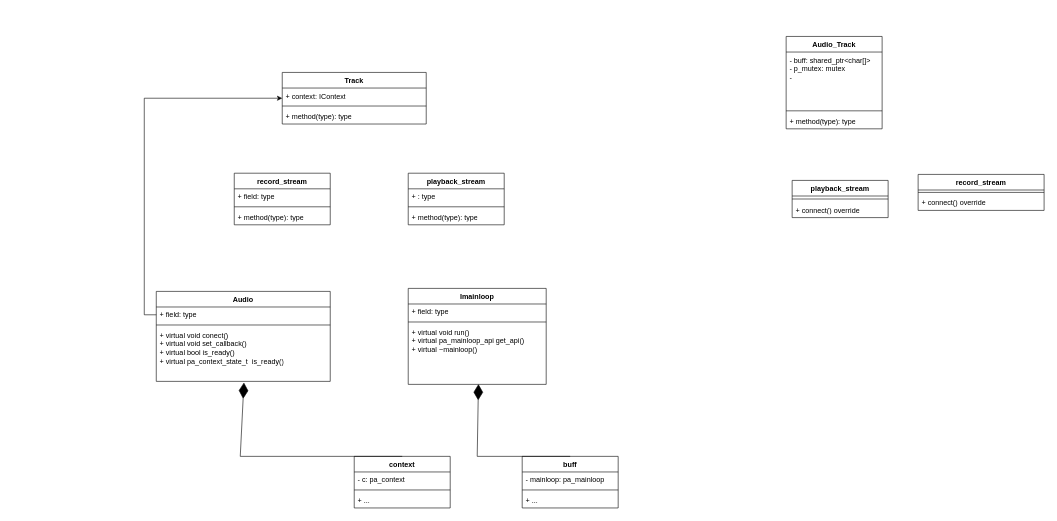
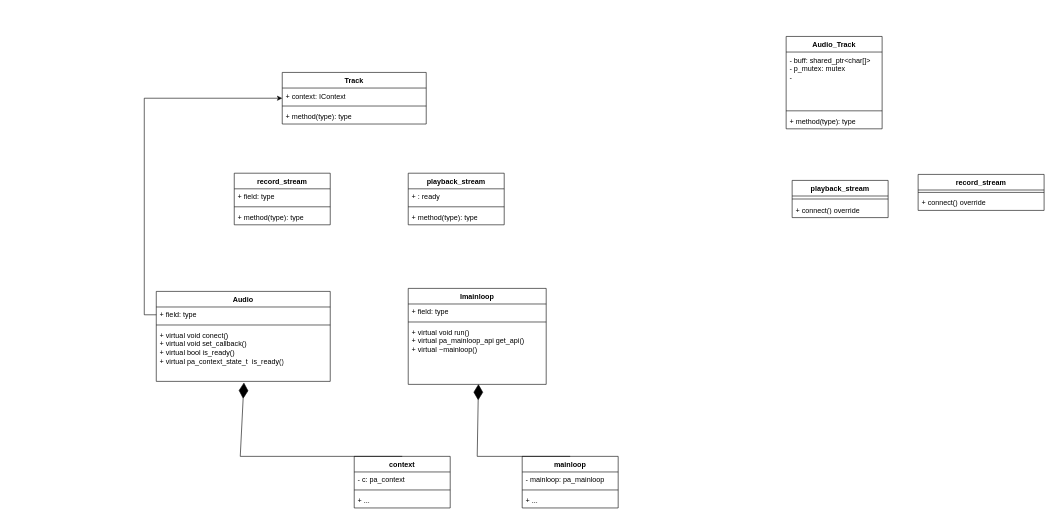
  <mxCell id="0" />
  <mxCell id="1" parent="0" />
  <mxCell id="2" value="Audio_Track" style="swimlane;fontStyle=1;align=center;verticalAlign=top;childLayout=stackLayout;horizontal=1;startSize=26;horizontalStack=0;resizeParent=1;resizeParentMax=0;resizeLast=0;collapsible=1;marginBottom=0;whiteSpace=wrap;html=1;" parent="1" vertex="1"><mxGeometry x="1310" y="60" width="160" height="154" as="geometry" /></mxCell>
  <mxCell id="3" value="&lt;div&gt;- buff: shared_ptr&amp;lt;char[]&amp;gt;&lt;/div&gt;&lt;div&gt;- p_mutex: mutex&lt;/div&gt;&lt;div&gt;- &lt;br&gt;&lt;/div&gt;&lt;div&gt;&lt;br&gt;&lt;/div&gt;" style="text;strokeColor=none;fillColor=none;align=left;verticalAlign=top;spacingLeft=4;spacingRight=4;overflow=hidden;rotatable=0;points=[[0,0.5],[1,0.5]];portConstraint=eastwest;whiteSpace=wrap;html=1;" parent="2" vertex="1"><mxGeometry y="26" width="160" height="94" as="geometry" /></mxCell>
  <mxCell id="4" value="" style="line;strokeWidth=1;fillColor=none;align=left;verticalAlign=middle;spacingTop=-1;spacingLeft=3;spacingRight=3;rotatable=0;labelPosition=right;points=[];portConstraint=eastwest;strokeColor=inherit;" parent="2" vertex="1"><mxGeometry y="120" width="160" height="8" as="geometry" /></mxCell>
  <mxCell id="5" value="+ method(type): type" style="text;strokeColor=none;fillColor=none;align=left;verticalAlign=top;spacingLeft=4;spacingRight=4;overflow=hidden;rotatable=0;points=[[0,0.5],[1,0.5]];portConstraint=eastwest;whiteSpace=wrap;html=1;" parent="2" vertex="1"><mxGeometry y="128" width="160" height="26" as="geometry" /></mxCell>
  <mxCell id="6" value="record_stream" style="swimlane;fontStyle=1;align=center;verticalAlign=top;childLayout=stackLayout;horizontal=1;startSize=26;horizontalStack=0;resizeParent=1;resizeParentMax=0;resizeLast=0;collapsible=1;marginBottom=0;whiteSpace=wrap;html=1;" parent="1" vertex="1"><mxGeometry x="1530" y="290" width="210" height="60" as="geometry" /></mxCell>
  <mxCell id="7" value="" style="line;strokeWidth=1;fillColor=none;align=left;verticalAlign=middle;spacingTop=-1;spacingLeft=3;spacingRight=3;rotatable=0;labelPosition=right;points=[];portConstraint=eastwest;strokeColor=inherit;" parent="6" vertex="1"><mxGeometry y="26" width="210" height="8" as="geometry" /></mxCell>
  <mxCell id="8" value="&lt;div&gt;+ connect() override&lt;/div&gt;&lt;div&gt;&lt;br/&gt;&lt;/div&gt;" style="text;strokeColor=none;fillColor=none;align=left;verticalAlign=top;spacingLeft=4;spacingRight=4;overflow=hidden;rotatable=0;points=[[0,0.5],[1,0.5]];portConstraint=eastwest;whiteSpace=wrap;html=1;" parent="6" vertex="1"><mxGeometry y="34" width="210" height="26" as="geometry" /></mxCell>
  <mxCell id="9" value="playback_stream" style="swimlane;fontStyle=1;align=center;verticalAlign=top;childLayout=stackLayout;horizontal=1;startSize=26;horizontalStack=0;resizeParent=1;resizeParentMax=0;resizeLast=0;collapsible=1;marginBottom=0;whiteSpace=wrap;html=1;" parent="1" vertex="1"><mxGeometry x="1320" y="300" width="160" height="62" as="geometry" /></mxCell>
  <mxCell id="10" value="" style="line;strokeWidth=1;fillColor=none;align=left;verticalAlign=middle;spacingTop=-1;spacingLeft=3;spacingRight=3;rotatable=0;labelPosition=right;points=[];portConstraint=eastwest;strokeColor=inherit;" parent="9" vertex="1"><mxGeometry y="26" width="160" height="10" as="geometry" /></mxCell>
  <mxCell id="11" value="+ connect() override" style="text;strokeColor=none;fillColor=none;align=left;verticalAlign=top;spacingLeft=4;spacingRight=4;overflow=hidden;rotatable=0;points=[[0,0.5],[1,0.5]];portConstraint=eastwest;whiteSpace=wrap;html=1;" parent="9" vertex="1"><mxGeometry y="36" width="160" height="26" as="geometry" /></mxCell>
  <mxCell id="12" value="Audio" style="swimlane;fontStyle=1;align=center;verticalAlign=top;childLayout=stackLayout;horizontal=1;startSize=26;horizontalStack=0;resizeParent=1;resizeParentMax=0;resizeLast=0;collapsible=1;marginBottom=0;whiteSpace=wrap;html=1;" parent="1" vertex="1"><mxGeometry x="260" y="485" width="290" height="150" as="geometry" /></mxCell>
  <mxCell id="13" value="+ field: type" style="text;strokeColor=none;fillColor=none;align=left;verticalAlign=top;spacingLeft=4;spacingRight=4;overflow=hidden;rotatable=0;points=[[0,0.5],[1,0.5]];portConstraint=eastwest;whiteSpace=wrap;html=1;" parent="12" vertex="1"><mxGeometry y="26" width="290" height="26" as="geometry" /></mxCell>
  <mxCell id="14" value="" style="line;strokeWidth=1;fillColor=none;align=left;verticalAlign=middle;spacingTop=-1;spacingLeft=3;spacingRight=3;rotatable=0;labelPosition=right;points=[];portConstraint=eastwest;strokeColor=inherit;" parent="12" vertex="1"><mxGeometry y="52" width="290" height="8" as="geometry" /></mxCell>
  <mxCell id="15" value="&lt;div&gt;+ virtual void conect()&lt;/div&gt;&lt;div&gt;+ virtual void set_callback()&lt;/div&gt;&lt;div&gt;+ virtual bool is_ready()&lt;/div&gt;&lt;div&gt;+ virtual pa_context_state_t&amp;nbsp; is_ready()&lt;br&gt;&lt;/div&gt;&lt;div&gt;&lt;br&gt;&lt;/div&gt;" style="text;strokeColor=none;fillColor=none;align=left;verticalAlign=top;spacingLeft=4;spacingRight=4;overflow=hidden;rotatable=0;points=[[0,0.5],[1,0.5]];portConstraint=eastwest;whiteSpace=wrap;html=1;" parent="12" vertex="1"><mxGeometry y="60" width="290" height="90" as="geometry" /></mxCell>
  <mxCell id="16" value="context" style="swimlane;fontStyle=1;align=center;verticalAlign=top;childLayout=stackLayout;horizontal=1;startSize=26;horizontalStack=0;resizeParent=1;resizeParentMax=0;resizeLast=0;collapsible=1;marginBottom=0;whiteSpace=wrap;html=1;" parent="1" vertex="1"><mxGeometry x="590" y="760" width="160" height="86" as="geometry" /></mxCell>
  <mxCell id="17" value="&lt;div&gt;- c: pa_context&lt;br&gt;&lt;/div&gt;" style="text;strokeColor=none;fillColor=none;align=left;verticalAlign=top;spacingLeft=4;spacingRight=4;overflow=hidden;rotatable=0;points=[[0,0.5],[1,0.5]];portConstraint=eastwest;whiteSpace=wrap;html=1;" parent="16" vertex="1"><mxGeometry y="26" width="160" height="26" as="geometry" /></mxCell>
  <mxCell id="18" value="" style="line;strokeWidth=1;fillColor=none;align=left;verticalAlign=middle;spacingTop=-1;spacingLeft=3;spacingRight=3;rotatable=0;labelPosition=right;points=[];portConstraint=eastwest;strokeColor=inherit;" parent="16" vertex="1"><mxGeometry y="52" width="160" height="8" as="geometry" /></mxCell>
  <mxCell id="19" value="+ ..." style="text;strokeColor=none;fillColor=none;align=left;verticalAlign=top;spacingLeft=4;spacingRight=4;overflow=hidden;rotatable=0;points=[[0,0.5],[1,0.5]];portConstraint=eastwest;whiteSpace=wrap;html=1;" parent="16" vertex="1"><mxGeometry y="60" width="160" height="26" as="geometry" /></mxCell>
  <mxCell id="20" value="" style="endArrow=diamondThin;endFill=1;endSize=24;html=1;rounded=0;exitX=0.5;exitY=0;exitDx=0;exitDy=0;entryX=0.504;entryY=1.022;entryDx=0;entryDy=0;entryPerimeter=0;" parent="1" source="16" target="15" edge="1"><mxGeometry width="160" relative="1" as="geometry"><mxPoint x="55" y="430" as="sourcePoint" /><mxPoint x="215" y="430" as="targetPoint" /><Array as="points"><mxPoint x="400" y="760" /></Array></mxGeometry></mxCell>
  <mxCell id="21" value="&lt;div&gt;Imainloop&lt;/div&gt;" style="swimlane;fontStyle=1;align=center;verticalAlign=top;childLayout=stackLayout;horizontal=1;startSize=26;horizontalStack=0;resizeParent=1;resizeParentMax=0;resizeLast=0;collapsible=1;marginBottom=0;whiteSpace=wrap;html=1;" parent="1" vertex="1"><mxGeometry x="680" y="480" width="230" height="160" as="geometry" /></mxCell>
  <mxCell id="22" value="+ field: type" style="text;strokeColor=none;fillColor=none;align=left;verticalAlign=top;spacingLeft=4;spacingRight=4;overflow=hidden;rotatable=0;points=[[0,0.5],[1,0.5]];portConstraint=eastwest;whiteSpace=wrap;html=1;" parent="21" vertex="1"><mxGeometry y="26" width="230" height="26" as="geometry" /></mxCell>
  <mxCell id="23" value="" style="line;strokeWidth=1;fillColor=none;align=left;verticalAlign=middle;spacingTop=-1;spacingLeft=3;spacingRight=3;rotatable=0;labelPosition=right;points=[];portConstraint=eastwest;strokeColor=inherit;" parent="21" vertex="1"><mxGeometry y="52" width="230" height="8" as="geometry" /></mxCell>
  <mxCell id="24" value="&lt;div&gt;+ virtual void run()&lt;/div&gt;&lt;div&gt;+ virtual pa_mainloop_api get_api()&lt;br&gt;&lt;/div&gt;&lt;div&gt;+ virtual ~mainloop()&lt;br&gt;&lt;/div&gt;" style="text;strokeColor=none;fillColor=none;align=left;verticalAlign=top;spacingLeft=4;spacingRight=4;overflow=hidden;rotatable=0;points=[[0,0.5],[1,0.5]];portConstraint=eastwest;whiteSpace=wrap;html=1;" parent="21" vertex="1"><mxGeometry y="60" width="230" height="100" as="geometry" /></mxCell>
- <mxCell id="25" value="buff" style="swimlane;fontStyle=1;align=center;verticalAlign=top;childLayout=stackLayout;horizontal=1;startSize=26;horizontalStack=0;resizeParent=1;resizeParentMax=0;resizeLast=0;collapsible=1;marginBottom=0;whiteSpace=wrap;html=1;" parent="1" vertex="1"><mxGeometry x="870" y="760" width="160" height="86" as="geometry" /></mxCell>
+ <mxCell id="25" value="mainloop" style="swimlane;fontStyle=1;align=center;verticalAlign=top;childLayout=stackLayout;horizontal=1;startSize=26;horizontalStack=0;resizeParent=1;resizeParentMax=0;resizeLast=0;collapsible=1;marginBottom=0;whiteSpace=wrap;html=1;" parent="1" vertex="1"><mxGeometry x="870" y="760" width="160" height="86" as="geometry" /></mxCell>
  <mxCell id="26" value="- mainloop: pa_mainloop" style="text;strokeColor=none;fillColor=none;align=left;verticalAlign=top;spacingLeft=4;spacingRight=4;overflow=hidden;rotatable=0;points=[[0,0.5],[1,0.5]];portConstraint=eastwest;whiteSpace=wrap;html=1;" parent="25" vertex="1"><mxGeometry y="26" width="160" height="26" as="geometry" /></mxCell>
  <mxCell id="27" value="" style="line;strokeWidth=1;fillColor=none;align=left;verticalAlign=middle;spacingTop=-1;spacingLeft=3;spacingRight=3;rotatable=0;labelPosition=right;points=[];portConstraint=eastwest;strokeColor=inherit;" parent="25" vertex="1"><mxGeometry y="52" width="160" height="8" as="geometry" /></mxCell>
  <mxCell id="28" value="+ ..." style="text;strokeColor=none;fillColor=none;align=left;verticalAlign=top;spacingLeft=4;spacingRight=4;overflow=hidden;rotatable=0;points=[[0,0.5],[1,0.5]];portConstraint=eastwest;whiteSpace=wrap;html=1;" parent="25" vertex="1"><mxGeometry y="60" width="160" height="26" as="geometry" /></mxCell>
  <mxCell id="29" value="" style="endArrow=diamondThin;endFill=1;endSize=24;html=1;rounded=0;exitX=0.5;exitY=0;exitDx=0;exitDy=0;entryX=0.509;entryY=0.996;entryDx=0;entryDy=0;entryPerimeter=0;" parent="1" source="25" target="24" edge="1"><mxGeometry width="160" relative="1" as="geometry"><mxPoint x="40" y="280" as="sourcePoint" /><mxPoint x="200" y="280" as="targetPoint" /><Array as="points"><mxPoint x="795" y="760" /></Array></mxGeometry></mxCell>
  <mxCell id="30" value="&amp;nbsp;" style="text;whiteSpace=wrap;html=1;" parent="1" vertex="1"><mxGeometry x="20" y="20" width="40" height="40" as="geometry" /></mxCell>
  <mxCell id="31" value="Track" style="swimlane;fontStyle=1;align=center;verticalAlign=top;childLayout=stackLayout;horizontal=1;startSize=26;horizontalStack=0;resizeParent=1;resizeParentMax=0;resizeLast=0;collapsible=1;marginBottom=0;whiteSpace=wrap;html=1;" vertex="1" parent="1"><mxGeometry x="470" y="120" width="240" height="86" as="geometry" /></mxCell>
  <mxCell id="32" value="+ context: IContext" style="text;strokeColor=none;fillColor=none;align=left;verticalAlign=top;spacingLeft=4;spacingRight=4;overflow=hidden;rotatable=0;points=[[0,0.5],[1,0.5]];portConstraint=eastwest;whiteSpace=wrap;html=1;" vertex="1" parent="31"><mxGeometry y="26" width="240" height="26" as="geometry" /></mxCell>
  <mxCell id="33" value="" style="line;strokeWidth=1;fillColor=none;align=left;verticalAlign=middle;spacingTop=-1;spacingLeft=3;spacingRight=3;rotatable=0;labelPosition=right;points=[];portConstraint=eastwest;strokeColor=inherit;" vertex="1" parent="31"><mxGeometry y="52" width="240" height="8" as="geometry" /></mxCell>
  <mxCell id="34" value="+ method(type): type" style="text;strokeColor=none;fillColor=none;align=left;verticalAlign=top;spacingLeft=4;spacingRight=4;overflow=hidden;rotatable=0;points=[[0,0.5],[1,0.5]];portConstraint=eastwest;whiteSpace=wrap;html=1;" vertex="1" parent="31"><mxGeometry y="60" width="240" height="26" as="geometry" /></mxCell>
  <mxCell id="35" style="edgeStyle=orthogonalEdgeStyle;rounded=0;orthogonalLoop=1;jettySize=auto;html=1;exitX=0;exitY=0.5;exitDx=0;exitDy=0;entryX=0;entryY=0.5;entryDx=0;entryDy=0;" edge="1" parent="1" source="13" target="31"><mxGeometry relative="1" as="geometry" /></mxCell>
  <mxCell id="36" value="&amp;nbsp;" style="text;whiteSpace=wrap;html=1;" vertex="1" parent="1"><mxGeometry x="30" y="220" width="40" height="40" as="geometry" /></mxCell>
  <mxCell id="37" value="playback_stream" style="swimlane;fontStyle=1;align=center;verticalAlign=top;childLayout=stackLayout;horizontal=1;startSize=26;horizontalStack=0;resizeParent=1;resizeParentMax=0;resizeLast=0;collapsible=1;marginBottom=0;whiteSpace=wrap;html=1;" vertex="1" parent="1"><mxGeometry x="680" y="288" width="160" height="86" as="geometry" /></mxCell>
- <mxCell id="38" value="+ : type" style="text;strokeColor=none;fillColor=none;align=left;verticalAlign=top;spacingLeft=4;spacingRight=4;overflow=hidden;rotatable=0;points=[[0,0.5],[1,0.5]];portConstraint=eastwest;whiteSpace=wrap;html=1;" vertex="1" parent="37"><mxGeometry y="26" width="160" height="26" as="geometry" /></mxCell>
+ <mxCell id="38" value="+ : ready" style="text;strokeColor=none;fillColor=none;align=left;verticalAlign=top;spacingLeft=4;spacingRight=4;overflow=hidden;rotatable=0;points=[[0,0.5],[1,0.5]];portConstraint=eastwest;whiteSpace=wrap;html=1;" vertex="1" parent="37"><mxGeometry y="26" width="160" height="26" as="geometry" /></mxCell>
  <mxCell id="39" value="" style="line;strokeWidth=1;fillColor=none;align=left;verticalAlign=middle;spacingTop=-1;spacingLeft=3;spacingRight=3;rotatable=0;labelPosition=right;points=[];portConstraint=eastwest;strokeColor=inherit;" vertex="1" parent="37"><mxGeometry y="52" width="160" height="8" as="geometry" /></mxCell>
  <mxCell id="40" value="+ method(type): type" style="text;strokeColor=none;fillColor=none;align=left;verticalAlign=top;spacingLeft=4;spacingRight=4;overflow=hidden;rotatable=0;points=[[0,0.5],[1,0.5]];portConstraint=eastwest;whiteSpace=wrap;html=1;" vertex="1" parent="37"><mxGeometry y="60" width="160" height="26" as="geometry" /></mxCell>
  <mxCell id="41" value="record_stream" style="swimlane;fontStyle=1;align=center;verticalAlign=top;childLayout=stackLayout;horizontal=1;startSize=26;horizontalStack=0;resizeParent=1;resizeParentMax=0;resizeLast=0;collapsible=1;marginBottom=0;whiteSpace=wrap;html=1;" vertex="1" parent="1"><mxGeometry x="390" y="288" width="160" height="86" as="geometry" /></mxCell>
  <mxCell id="42" value="+ field: type" style="text;strokeColor=none;fillColor=none;align=left;verticalAlign=top;spacingLeft=4;spacingRight=4;overflow=hidden;rotatable=0;points=[[0,0.5],[1,0.5]];portConstraint=eastwest;whiteSpace=wrap;html=1;" vertex="1" parent="41"><mxGeometry y="26" width="160" height="26" as="geometry" /></mxCell>
  <mxCell id="43" value="" style="line;strokeWidth=1;fillColor=none;align=left;verticalAlign=middle;spacingTop=-1;spacingLeft=3;spacingRight=3;rotatable=0;labelPosition=right;points=[];portConstraint=eastwest;strokeColor=inherit;" vertex="1" parent="41"><mxGeometry y="52" width="160" height="8" as="geometry" /></mxCell>
  <mxCell id="44" value="+ method(type): type" style="text;strokeColor=none;fillColor=none;align=left;verticalAlign=top;spacingLeft=4;spacingRight=4;overflow=hidden;rotatable=0;points=[[0,0.5],[1,0.5]];portConstraint=eastwest;whiteSpace=wrap;html=1;" vertex="1" parent="41"><mxGeometry y="60" width="160" height="26" as="geometry" /></mxCell>
